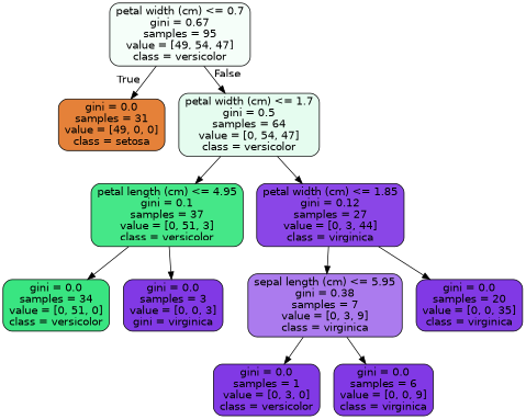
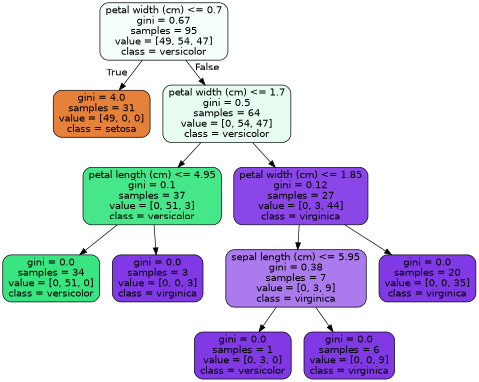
  digraph {
    node [color=black fillcolor="#8139e5" fontname=helvetica shape=box style="filled, rounded"]
    edge [fontname=helvetica]
    n1 [fillcolor="#f5fef9" label="petal width (cm) <= 0.7\ngini = 0.67\nsamples = 95\nvalue = [49, 54, 47]\nclass = versicolor"]
-   n2 [fillcolor="#e58139" label="gini = 0.0\nsamples = 31\nvalue = [49, 0, 0]\nclass = setosa"]
+   n2 [fillcolor="#e58139" label="gini = 4.0\nsamples = 31\nvalue = [49, 0, 0]\nclass = setosa"]
    n3 [fillcolor="#e5fcef" label="petal width (cm) <= 1.7\ngini = 0.5\nsamples = 64\nvalue = [0, 54, 47]\nclass = versicolor"]
    n4 [fillcolor="#45e788" label="petal length (cm) <= 4.95\ngini = 0.1\nsamples = 37\nvalue = [0, 51, 3]\nclass = versicolor"]
    n5 [fillcolor="#8a46e7" label="petal width (cm) <= 1.85\ngini = 0.12\nsamples = 27\nvalue = [0, 3, 44]\nclass = virginica"]
    n6 [fillcolor="#39e581" label="gini = 0.0\nsamples = 34\nvalue = [0, 51, 0]\nclass = versicolor"]
-   n7 [label="gini = 0.0\nsamples = 3\nvalue = [0, 0, 3]\ngini = virginica"]
+   n7 [label="gini = 0.0\nsamples = 3\nvalue = [0, 0, 3]\nclass = virginica"]
    n8 [fillcolor="#ab7bee" label="sepal length (cm) <= 5.95\ngini = 0.38\nsamples = 7\nvalue = [0, 3, 9]\nclass = virginica"]
    n9 [label="gini = 0.0\nsamples = 20\nvalue = [0, 0, 35]\nclass = virginica"]
    n10 [label="gini = 0.0\nsamples = 1\nvalue = [0, 3, 0]\nclass = versicolor"]
    n11 [label="gini = 0.0\nsamples = 6\nvalue = [0, 0, 9]\nclass = virginica"]
    n1 -> n2 [headlabel=True labelangle=45 labeldistance=2.5]
    n1 -> n3 [headlabel=False labelangle=-45 labeldistance=2.5]
    n3 -> n4
    n3 -> n5
    n4 -> n6
    n4 -> n7
    n5 -> n8
    n5 -> n9
    n8 -> n10
    n8 -> n11
  }
